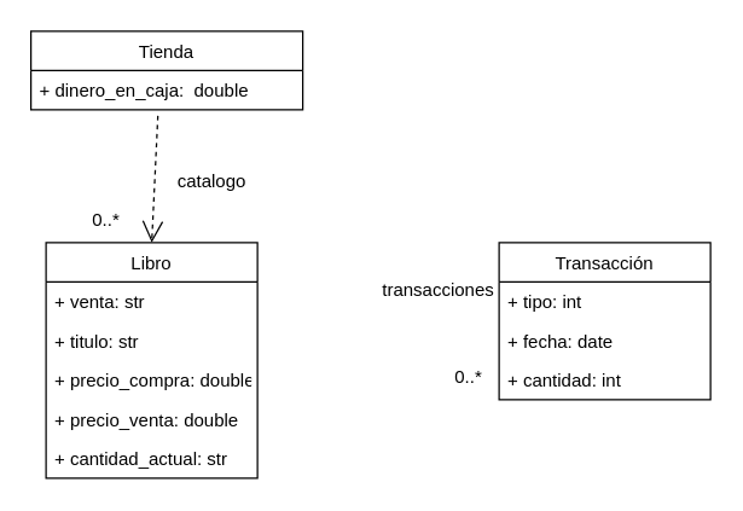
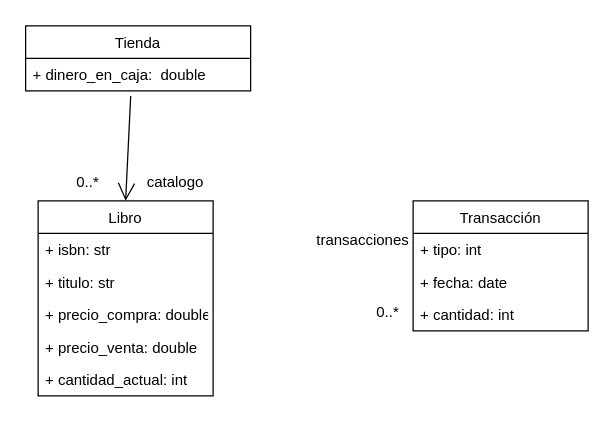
  <mxCell id="0" />
  <mxCell id="1" parent="0" />
  <mxCell id="2" value="Libro" style="swimlane;fontStyle=0;childLayout=stackLayout;horizontal=1;startSize=26;fillColor=none;horizontalStack=0;resizeParent=1;resizeParentMax=0;resizeLast=0;collapsible=1;marginBottom=0;" vertex="1" parent="1"><mxGeometry x="30" y="160" width="140" height="156" as="geometry" /></mxCell>
- <mxCell id="3" value="+ venta: str" style="text;strokeColor=none;fillColor=none;align=left;verticalAlign=top;spacingLeft=4;spacingRight=4;overflow=hidden;rotatable=0;points=[[0,0.5],[1,0.5]];portConstraint=eastwest;" vertex="1" parent="2"><mxGeometry y="26" width="140" height="26" as="geometry" /></mxCell>
+ <mxCell id="3" value="+ isbn: str" style="text;strokeColor=none;fillColor=none;align=left;verticalAlign=top;spacingLeft=4;spacingRight=4;overflow=hidden;rotatable=0;points=[[0,0.5],[1,0.5]];portConstraint=eastwest;" vertex="1" parent="2"><mxGeometry y="26" width="140" height="26" as="geometry" /></mxCell>
  <mxCell id="4" value="+ titulo: str" style="text;strokeColor=none;fillColor=none;align=left;verticalAlign=top;spacingLeft=4;spacingRight=4;overflow=hidden;rotatable=0;points=[[0,0.5],[1,0.5]];portConstraint=eastwest;" vertex="1" parent="2"><mxGeometry y="52" width="140" height="26" as="geometry" /></mxCell>
  <mxCell id="5" value="+ precio_compra: double&#10;" style="text;strokeColor=none;fillColor=none;align=left;verticalAlign=top;spacingLeft=4;spacingRight=4;overflow=hidden;rotatable=0;points=[[0,0.5],[1,0.5]];portConstraint=eastwest;" vertex="1" parent="2"><mxGeometry y="78" width="140" height="26" as="geometry" /></mxCell>
  <mxCell id="6" value="+ precio_venta: double" style="text;strokeColor=none;fillColor=none;align=left;verticalAlign=top;spacingLeft=4;spacingRight=4;overflow=hidden;rotatable=0;points=[[0,0.5],[1,0.5]];portConstraint=eastwest;" vertex="1" parent="2"><mxGeometry y="104" width="140" height="26" as="geometry" /></mxCell>
- <mxCell id="7" value="+ cantidad_actual: str" style="text;strokeColor=none;fillColor=none;align=left;verticalAlign=top;spacingLeft=4;spacingRight=4;overflow=hidden;rotatable=0;points=[[0,0.5],[1,0.5]];portConstraint=eastwest;" vertex="1" parent="2"><mxGeometry y="130" width="140" height="26" as="geometry" /></mxCell>
+ <mxCell id="7" value="+ cantidad_actual: int" style="text;strokeColor=none;fillColor=none;align=left;verticalAlign=top;spacingLeft=4;spacingRight=4;overflow=hidden;rotatable=0;points=[[0,0.5],[1,0.5]];portConstraint=eastwest;" vertex="1" parent="2"><mxGeometry y="130" width="140" height="26" as="geometry" /></mxCell>
  <mxCell id="8" value="Tienda" style="swimlane;fontStyle=0;childLayout=stackLayout;horizontal=1;startSize=26;fillColor=none;horizontalStack=0;resizeParent=1;resizeParentMax=0;resizeLast=0;collapsible=1;marginBottom=0;" vertex="1" parent="1"><mxGeometry x="20" y="20" width="180" height="52" as="geometry" /></mxCell>
  <mxCell id="9" value="+ dinero_en_caja:  double" style="text;strokeColor=none;fillColor=none;align=left;verticalAlign=top;spacingLeft=4;spacingRight=4;overflow=hidden;rotatable=0;points=[[0,0.5],[1,0.5]];portConstraint=eastwest;" vertex="1" parent="8"><mxGeometry y="26" width="180" height="26" as="geometry" /></mxCell>
  <mxCell id="10" value="Transacción" style="swimlane;fontStyle=0;childLayout=stackLayout;horizontal=1;startSize=26;fillColor=none;horizontalStack=0;resizeParent=1;resizeParentMax=0;resizeLast=0;collapsible=1;marginBottom=0;" vertex="1" parent="1"><mxGeometry x="330" y="160" width="140" height="104" as="geometry" /></mxCell>
  <mxCell id="11" value="+ tipo: int" style="text;strokeColor=none;fillColor=none;align=left;verticalAlign=top;spacingLeft=4;spacingRight=4;overflow=hidden;rotatable=0;points=[[0,0.5],[1,0.5]];portConstraint=eastwest;" vertex="1" parent="10"><mxGeometry y="26" width="140" height="26" as="geometry" /></mxCell>
  <mxCell id="12" value="+ fecha: date" style="text;strokeColor=none;fillColor=none;align=left;verticalAlign=top;spacingLeft=4;spacingRight=4;overflow=hidden;rotatable=0;points=[[0,0.5],[1,0.5]];portConstraint=eastwest;" vertex="1" parent="10"><mxGeometry y="52" width="140" height="26" as="geometry" /></mxCell>
  <mxCell id="13" value="+ cantidad: int" style="text;strokeColor=none;fillColor=none;align=left;verticalAlign=top;spacingLeft=4;spacingRight=4;overflow=hidden;rotatable=0;points=[[0,0.5],[1,0.5]];portConstraint=eastwest;" vertex="1" parent="10"><mxGeometry y="78" width="140" height="26" as="geometry" /></mxCell>
- <mxCell id="14" value="" style="endArrow=open;endFill=1;endSize=12;html=1;rounded=0;exitX=0.467;exitY=1.154;exitDx=0;exitDy=0;exitPerimeter=0;entryX=0.5;entryY=0;entryDx=0;entryDy=0;dashed=1;" edge="1" parent="1" source="9" target="2"><mxGeometry width="160" relative="1" as="geometry"><mxPoint x="130" y="130" as="sourcePoint" /><mxPoint x="290" y="130" as="targetPoint" /></mxGeometry></mxCell>
- <mxCell id="15" value="catalogo" style="text;html=1;strokeColor=none;fillColor=none;align=center;verticalAlign=middle;whiteSpace=wrap;rounded=0;" vertex="1" parent="1"><mxGeometry x="110" y="105" width="60" height="30" as="geometry" /></mxCell>
+ <mxCell id="14" value="" style="endArrow=open;endFill=1;endSize=12;html=1;rounded=0;exitX=0.467;exitY=1.154;exitDx=0;exitDy=0;exitPerimeter=0;entryX=0.5;entryY=0;entryDx=0;entryDy=0;" edge="1" parent="1" source="9" target="2"><mxGeometry width="160" relative="1" as="geometry"><mxPoint x="130" y="130" as="sourcePoint" /><mxPoint x="290" y="130" as="targetPoint" /></mxGeometry></mxCell>
+ <mxCell id="15" value="catalogo" style="text;html=1;strokeColor=none;fillColor=none;align=center;verticalAlign=middle;whiteSpace=wrap;rounded=0;" vertex="1" parent="1"><mxGeometry x="110" y="130" width="60" height="30" as="geometry" /></mxCell>
  <mxCell id="16" value="0..*" style="text;html=1;strokeColor=none;fillColor=none;align=center;verticalAlign=middle;whiteSpace=wrap;rounded=0;" vertex="1" parent="1"><mxGeometry x="40" y="130" width="60" height="30" as="geometry" /></mxCell>
  <mxCell id="17" value="0..*" style="text;html=1;strokeColor=none;fillColor=none;align=center;verticalAlign=middle;whiteSpace=wrap;rounded=0;" vertex="1" parent="1"><mxGeometry x="280" y="234" width="60" height="30" as="geometry" /></mxCell>
  <mxCell id="18" value="transacciones" style="text;html=1;strokeColor=none;fillColor=none;align=center;verticalAlign=middle;whiteSpace=wrap;rounded=0;" vertex="1" parent="1"><mxGeometry x="260" y="177" width="60" height="30" as="geometry" /></mxCell>
